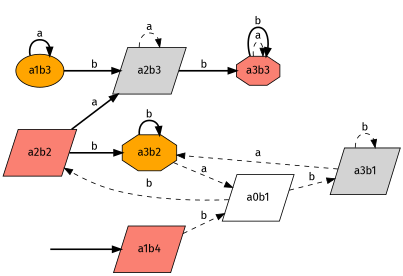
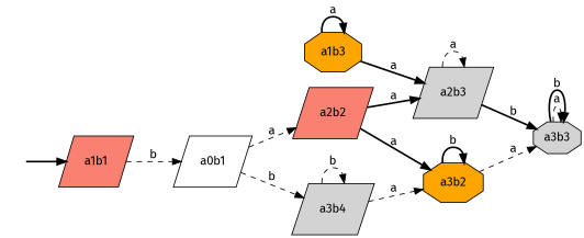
  digraph {
    fontname="Fira Sans"
    rankdir=LR
    node [fillcolor=lightgrey fontname="Fira Sans" margin=0.1 shape=parallelogram style=filled]
    edge [fontname="Fira Sans" style=dashed]
-   a3b3 [fillcolor=salmon margin=0 shape=octagon]
+   a3b3 [margin=0 shape=octagon]
    " " [color=white fillcolor=white shape=ellipse width=0]
-   a1b1 [fillcolor=salmon label=a1b4]
+   a1b1 [fillcolor=salmon]
    n4 [fillcolor=white label=a0b1]
    a2b2 [fillcolor=salmon]
-   a3b1
+   a3b1 [label=a3b4]
    a3b2 [fillcolor=orange shape=octagon]
    a2b3
-   a1b3 [fillcolor=orange shape=ellipse]
+   a1b3 [fillcolor=orange shape=octagon]
    a3b3 -> a3b3 [label=a]
    a3b3 -> a3b3 [label=b style=bold]
    " " -> a1b1 [style=bold]
    a1b1 -> n4 [label=b]
-   n4 -> a2b2 [label=b]
+   n4 -> a2b2 [label=a]
    n4 -> a3b1 [label=b]
-   a2b2 -> a3b2 [label=b style=bold]
+   a2b2 -> a3b2 [label=a style=bold]
    a2b2 -> a2b3 [label=a style=bold]
    a3b1 -> a3b1 [label=b]
    a3b1 -> a3b2 [label=a]
-   a3b2 -> n4 [label=a]
+   a3b2 -> a3b3 [label=a]
    a3b2 -> a3b2 [label=b style=bold]
    a2b3 -> a3b3 [label=b style=bold]
    a2b3 -> a2b3 [label=a]
-   a1b3 -> a2b3 [label=b style=bold]
+   a1b3 -> a2b3 [label=a style=bold]
    a1b3 -> a1b3 [label=a style=bold]
  }
